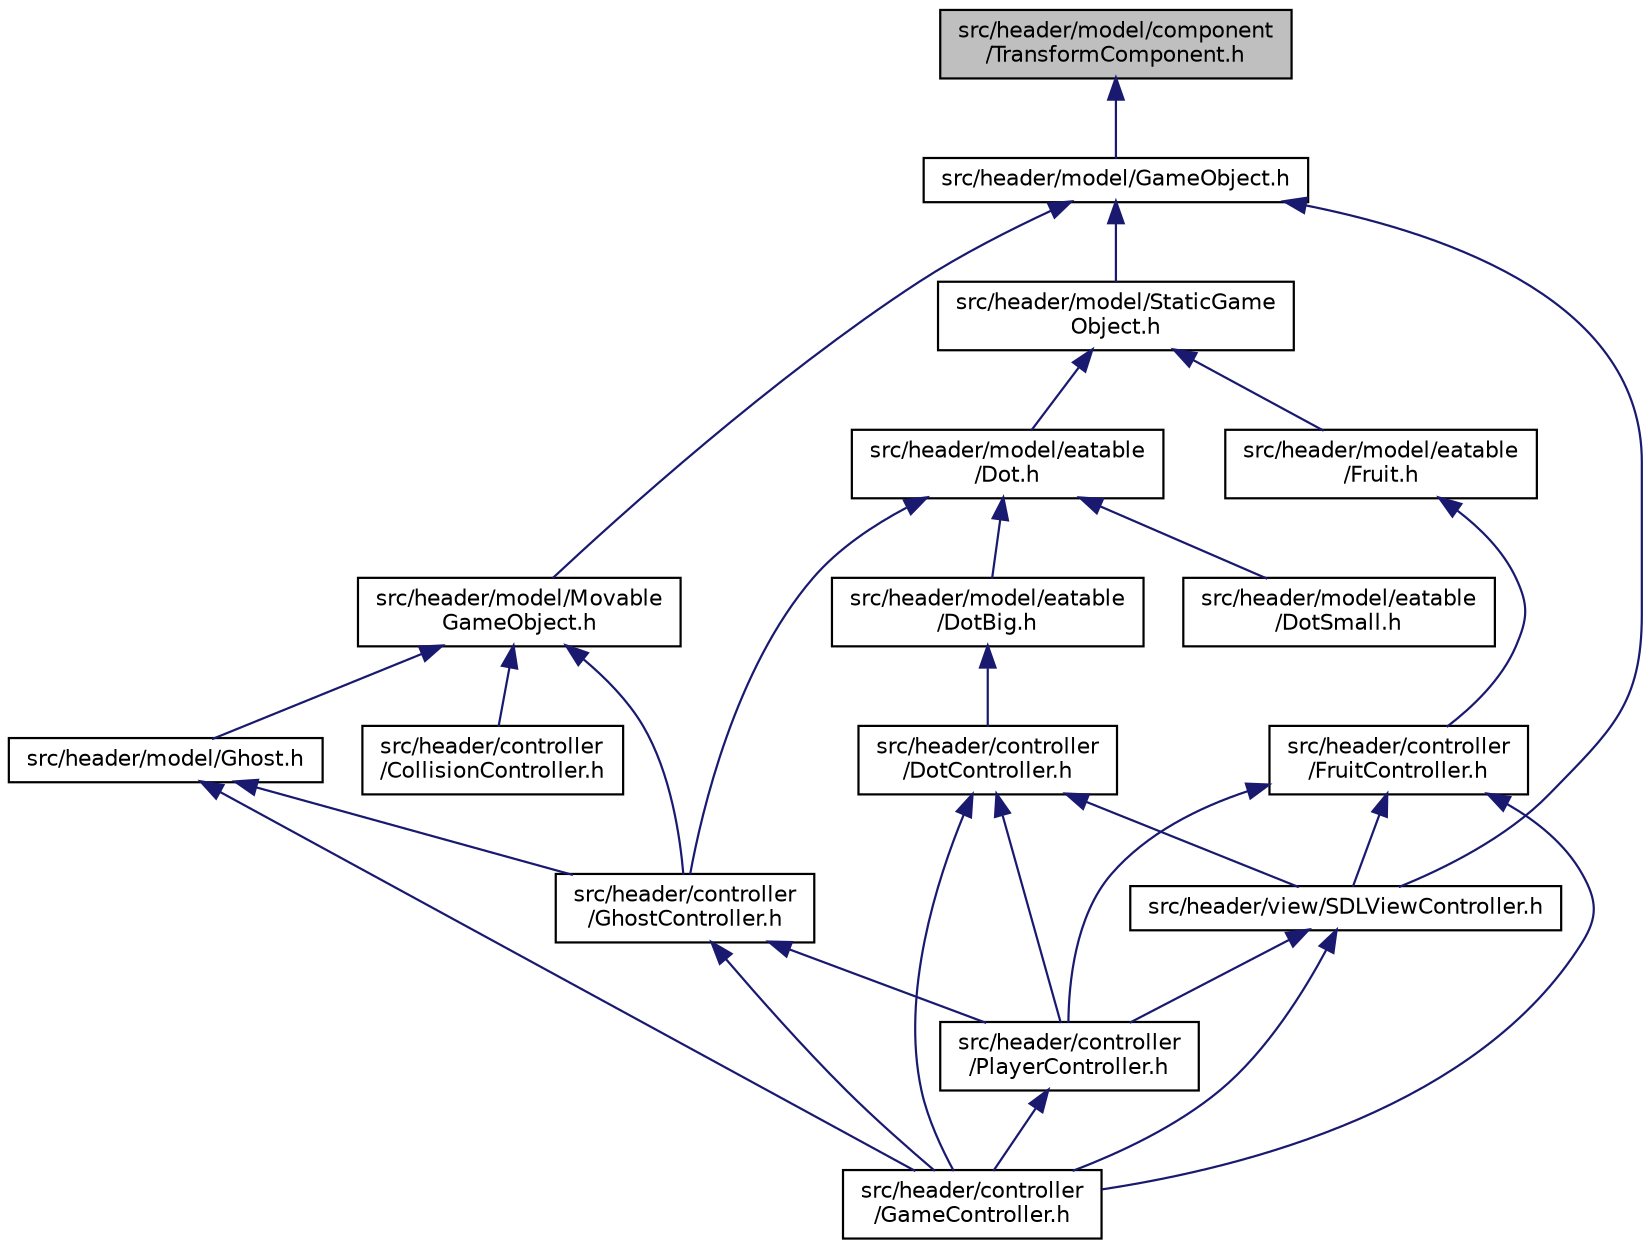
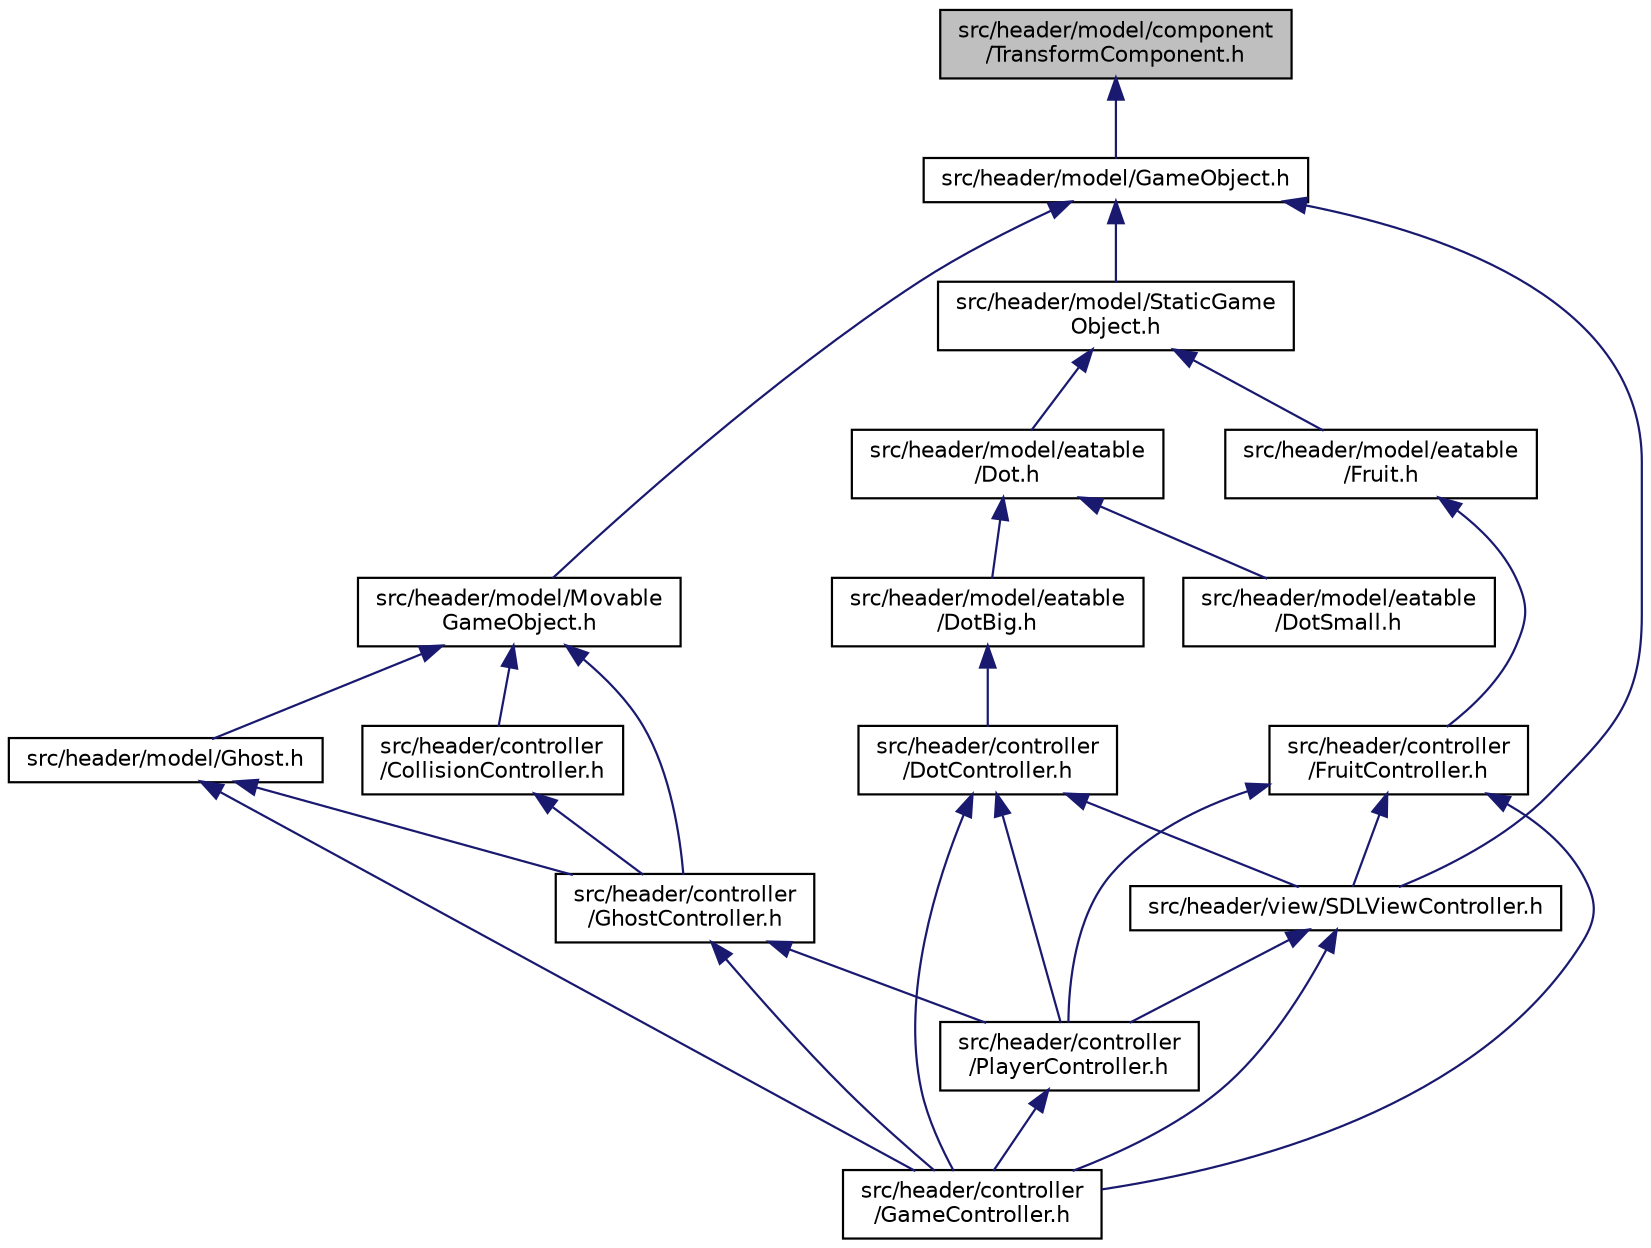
  digraph {
    node [color=black fillcolor=white fontname=Helvetica fontsize=10 shape=record style=filled]
    edge [color=midnightblue dir=back fontname=Helvetica fontsize=10 labelfontname=Helvetica labelfontsize=10 style=solid]
    n1 [fillcolor=grey75 fontcolor=black height=0.2 label="src/header/model/component\l/TransformComponent.h" width=0.4]
    n2 [height=0.2 label="src/header/model/GameObject.h" width=0.4]
    n3 [height=0.2 label="src/header/model/Movable\lGameObject.h" width=0.4]
    n4 [height=0.2 label="src/header/model/StaticGame\lObject.h" width=0.4]
    n5 [height=0.2 label="src/header/view/SDLViewController.h" width=0.4]
    n6 [height=0.2 label="src/header/controller\l/CollisionController.h" width=0.4]
    n7 [height=0.2 label="src/header/controller\l/GhostController.h" width=0.4]
    n8 [height=0.2 label="src/header/model/Ghost.h" width=0.4]
    n9 [height=0.2 label="src/header/model/eatable\l/Dot.h" width=0.4]
    n10 [height=0.2 label="src/header/model/eatable\l/Fruit.h" width=0.4]
    n11 [height=0.2 label="src/header/controller\l/GameController.h" width=0.4]
    n12 [height=0.2 label="src/header/controller\l/PlayerController.h" width=0.4]
    n13 [height=0.2 label="src/header/model/eatable\l/DotBig.h" width=0.4]
    n14 [height=0.2 label="src/header/model/eatable\l/DotSmall.h" width=0.4]
    n15 [height=0.2 label="src/header/controller\l/FruitController.h" width=0.4]
    n16 [height=0.2 label="src/header/controller\l/DotController.h" width=0.4]
    n1 -> n2
    n2 -> n3
    n2 -> n4
    n2 -> n5
    n3 -> n6
    n3 -> n7
    n3 -> n8
    n4 -> n9
    n4 -> n10
    n5 -> n11
    n5 -> n12
-   n9 -> n7
+   n6 -> n7
    n7 -> n11
    n7 -> n12
    n8 -> n7
    n8 -> n11
    n9 -> n13
    n9 -> n14
    n10 -> n15
    n12 -> n11
    n13 -> n16
    n15 -> n5
    n15 -> n11
    n15 -> n12
    n16 -> n5
    n16 -> n11
    n16 -> n12
  }
